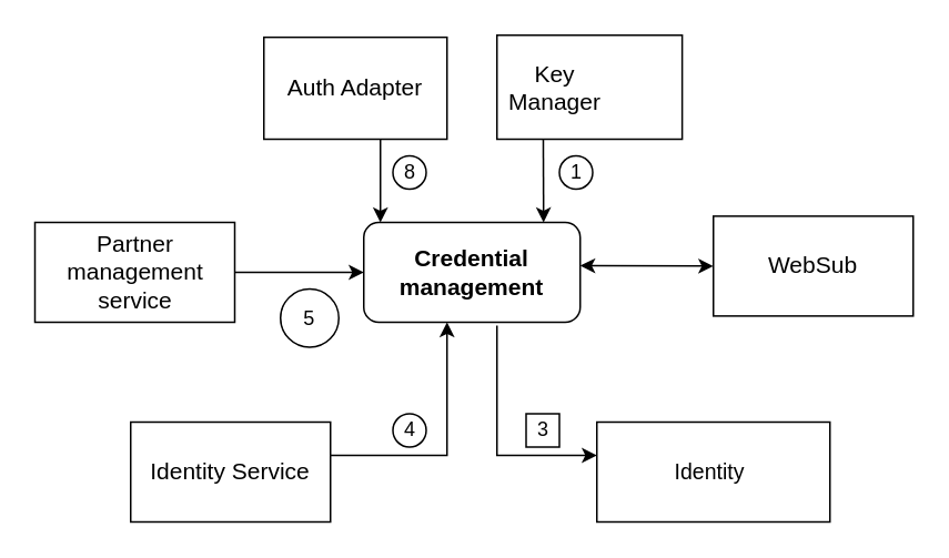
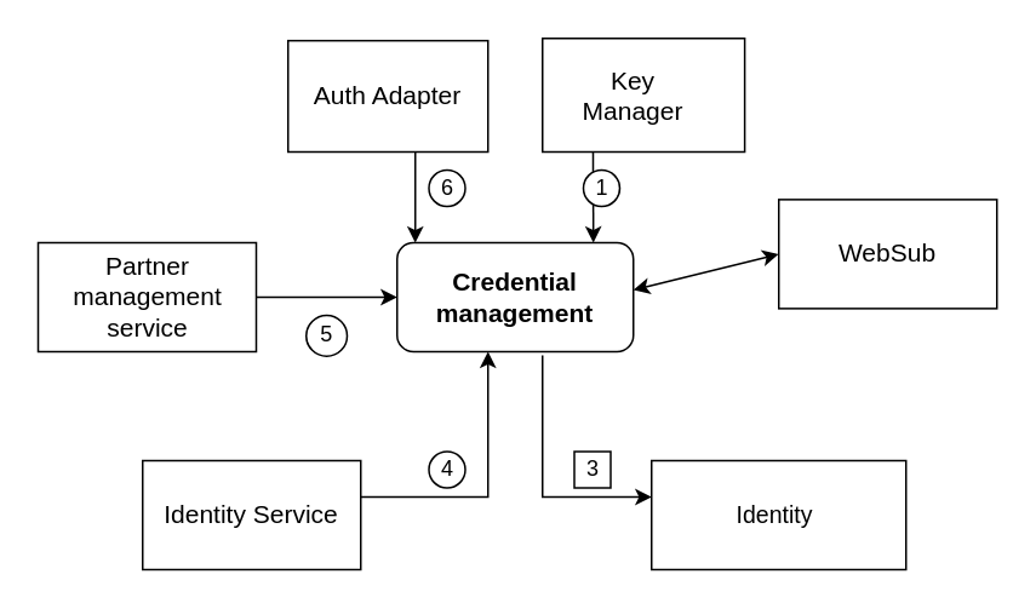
  <mxCell id="0" />
  <mxCell id="1" parent="0" />
  <mxCell id="2" value="" style="rounded=0;whiteSpace=wrap;html=1;" vertex="1" parent="1"><mxGeometry x="298" y="20.5" width="111.25" height="62.5" as="geometry" /></mxCell>
- <mxCell id="3" value="&lt;font style=&quot;font-size: 14px&quot;&gt;WebSub&lt;/font&gt;" style="rounded=0;whiteSpace=wrap;html=1;" vertex="1" parent="1"><mxGeometry x="428" y="129.25" width="120" height="60" as="geometry" /></mxCell>
+ <mxCell id="3" value="&lt;font style=&quot;font-size: 14px&quot;&gt;WebSub&lt;/font&gt;" style="rounded=0;whiteSpace=wrap;html=1;" vertex="1" parent="1"><mxGeometry x="428" y="109.25" width="120" height="60" as="geometry" /></mxCell>
  <mxCell id="4" value="&lt;font style=&quot;font-size: 14px&quot;&gt;Partner management service&lt;/font&gt;" style="rounded=0;whiteSpace=wrap;html=1;" vertex="1" parent="1"><mxGeometry x="20.5" y="133" width="120" height="60" as="geometry" /></mxCell>
  <mxCell id="5" value="4" style="ellipse;whiteSpace=wrap;html=1;aspect=fixed;" vertex="1" parent="1"><mxGeometry x="235.5" y="248" width="20" height="20" as="geometry" /></mxCell>
  <mxCell id="6" value="" style="rounded=0;whiteSpace=wrap;html=1;" vertex="1" parent="1"><mxGeometry x="358" y="253" width="140" height="60" as="geometry" /></mxCell>
  <mxCell id="7" value="&lt;font style=&quot;font-size: 14px&quot;&gt;Identity Service&lt;/font&gt;" style="rounded=0;whiteSpace=wrap;html=1;" vertex="1" parent="1"><mxGeometry x="78" y="253" width="120" height="60" as="geometry" /></mxCell>
- <mxCell id="8" value="&lt;font style=&quot;font-size: 14px&quot;&gt;Key Manager&lt;/font&gt;" style="text;html=1;strokeColor=none;fillColor=none;align=center;verticalAlign=middle;whiteSpace=wrap;rounded=0;" vertex="1" parent="1"><mxGeometry x="303" y="36.75" width="60" height="30" as="geometry" /></mxCell>
+ <mxCell id="8" value="&lt;font style=&quot;font-size: 14px&quot;&gt;Key Manager&lt;/font&gt;" style="text;html=1;strokeColor=none;fillColor=none;align=center;verticalAlign=middle;whiteSpace=wrap;rounded=0;" vertex="1" parent="1"><mxGeometry x="318" y="36.75" width="60" height="30" as="geometry" /></mxCell>
  <mxCell id="9" value="&lt;font style=&quot;font-size: 13px&quot;&gt;Identity&lt;/font&gt;" style="text;html=1;strokeColor=none;fillColor=none;align=center;verticalAlign=middle;whiteSpace=wrap;rounded=0;" vertex="1" parent="1"><mxGeometry x="390.5" y="268" width="70" height="30" as="geometry" /></mxCell>
  <mxCell id="10" value="&lt;font style=&quot;font-size: 14px&quot;&gt;Auth Adapter&lt;/font&gt;" style="rounded=0;whiteSpace=wrap;html=1;" vertex="1" parent="1"><mxGeometry x="158" y="21.75" width="110" height="61.25" as="geometry" /></mxCell>
- <mxCell id="11" value="8" style="ellipse;whiteSpace=wrap;html=1;aspect=fixed;" vertex="1" parent="1"><mxGeometry x="235.5" y="93" width="20" height="20" as="geometry" /></mxCell>
+ <mxCell id="11" value="6" style="ellipse;whiteSpace=wrap;html=1;aspect=fixed;" vertex="1" parent="1"><mxGeometry x="235.5" y="93" width="20" height="20" as="geometry" /></mxCell>
  <mxCell id="12" value="&lt;b&gt;&lt;font style=&quot;font-size: 14px&quot;&gt;Credential management&lt;/font&gt;&lt;/b&gt;" style="rounded=1;whiteSpace=wrap;html=1;" vertex="1" parent="1"><mxGeometry x="218" y="133" width="130" height="60" as="geometry" /></mxCell>
  <mxCell id="13" value="" style="endArrow=classic;html=1;rounded=0;fontSize=14;entryX=0;entryY=0.333;entryDx=0;entryDy=0;entryPerimeter=0;" edge="1" parent="1" target="6"><mxGeometry width="50" height="50" relative="1" as="geometry"><mxPoint x="298" y="195" as="sourcePoint" /><mxPoint x="308" y="123" as="targetPoint" /><Array as="points"><mxPoint x="298" y="273" /></Array></mxGeometry></mxCell>
  <mxCell id="14" value="" style="endArrow=classic;startArrow=classic;html=1;rounded=0;fontSize=14;entryX=0;entryY=0.5;entryDx=0;entryDy=0;" edge="1" parent="1" target="3"><mxGeometry width="50" height="50" relative="1" as="geometry"><mxPoint x="348" y="159" as="sourcePoint" /><mxPoint x="298" y="113" as="targetPoint" /></mxGeometry></mxCell>
  <mxCell id="15" value="" style="endArrow=classic;html=1;rounded=0;fontSize=14;entryX=0;entryY=0.5;entryDx=0;entryDy=0;" edge="1" parent="1" target="12"><mxGeometry width="50" height="50" relative="1" as="geometry"><mxPoint x="140.5" y="163" as="sourcePoint" /><mxPoint x="190.5" y="113" as="targetPoint" /></mxGeometry></mxCell>
  <mxCell id="16" value="" style="endArrow=classic;html=1;rounded=0;fontSize=14;" edge="1" parent="1"><mxGeometry width="50" height="50" relative="1" as="geometry"><mxPoint x="198" y="273" as="sourcePoint" /><mxPoint x="268" y="193" as="targetPoint" /><Array as="points"><mxPoint x="268" y="273" /></Array></mxGeometry></mxCell>
  <mxCell id="17" value="" style="endArrow=classic;html=1;rounded=0;fontSize=14;exitX=0.25;exitY=1;exitDx=0;exitDy=0;" edge="1" parent="1" source="2"><mxGeometry width="50" height="50" relative="1" as="geometry"><mxPoint x="258" y="173" as="sourcePoint" /><mxPoint x="326" y="133" as="targetPoint" /></mxGeometry></mxCell>
  <mxCell id="18" value="" style="endArrow=classic;html=1;rounded=0;fontSize=14;" edge="1" parent="1"><mxGeometry width="50" height="50" relative="1" as="geometry"><mxPoint x="228" y="83" as="sourcePoint" /><mxPoint x="228" y="133" as="targetPoint" /></mxGeometry></mxCell>
- <mxCell id="19" value="5" style="ellipse;whiteSpace=wrap;html=1;aspect=fixed;" vertex="1" parent="1"><mxGeometry x="168" y="173" width="35" height="35" as="geometry" /></mxCell>
+ <mxCell id="19" value="5" style="ellipse;whiteSpace=wrap;html=1;aspect=fixed;" vertex="1" parent="1"><mxGeometry x="168" y="173" width="22.5" height="22.5" as="geometry" /></mxCell>
  <mxCell id="20" value="3" style="whiteSpace=wrap;html=1;aspect=fixed;rounded=0;" vertex="1" parent="1"><mxGeometry x="315.5" y="248" width="20" height="20" as="geometry" /></mxCell>
- <mxCell id="21" value="1" style="ellipse;whiteSpace=wrap;html=1;aspect=fixed;" vertex="1" parent="1"><mxGeometry x="335.5" y="93" width="20" height="20" as="geometry" /></mxCell>
+ <mxCell id="21" value="1" style="ellipse;whiteSpace=wrap;html=1;aspect=fixed;" vertex="1" parent="1"><mxGeometry x="320.5" y="93" width="20" height="20" as="geometry" /></mxCell>
